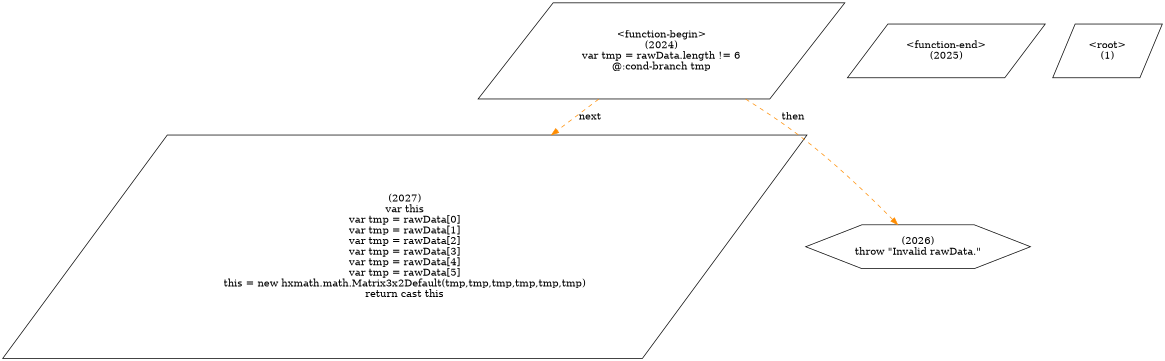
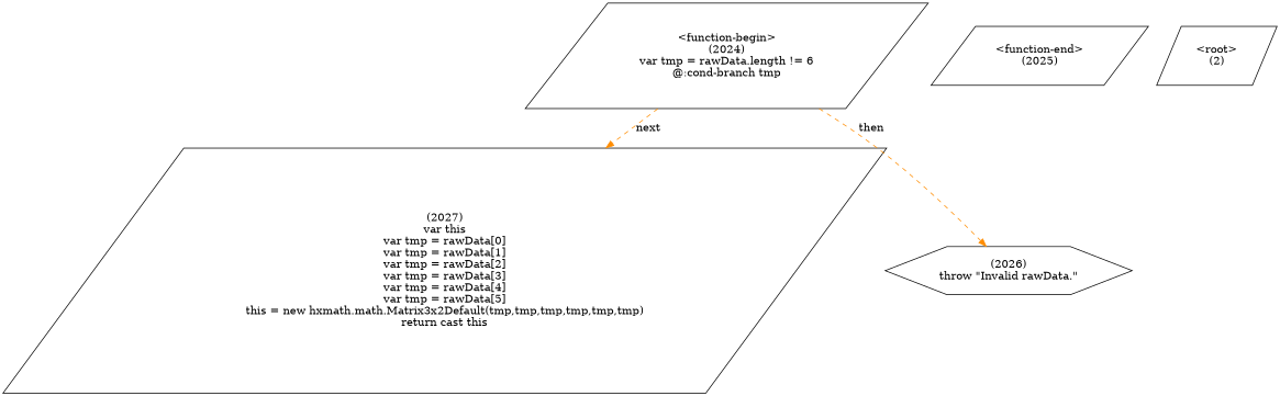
  digraph {
    node [shape=parallelogram]
    edge [color=darkorange style=dashed]
    n1 [label="(2027)\nvar this\nvar tmp = rawData[0]\nvar tmp = rawData[1]\nvar tmp = rawData[2]\nvar tmp = rawData[3]\nvar tmp = rawData[4]\nvar tmp = rawData[5]\nthis = new hxmath.math.Matrix3x2Default(tmp,tmp,tmp,tmp,tmp,tmp)\nreturn cast this"]
    n2 [label="(2026)\nthrow \"Invalid rawData.\"" shape=hexagon]
    n3 [label="<function-end>\n(2025)"]
    n4 [label="<function-begin>\n(2024)\nvar tmp = rawData.length != 6\n@:cond-branch tmp"]
-   n5 [label="<root>\n(1)"]
+   n5 [label="<root>\n(2)"]
    n4 -> n1 [label=next]
    n4 -> n2 [label=then]
  }
